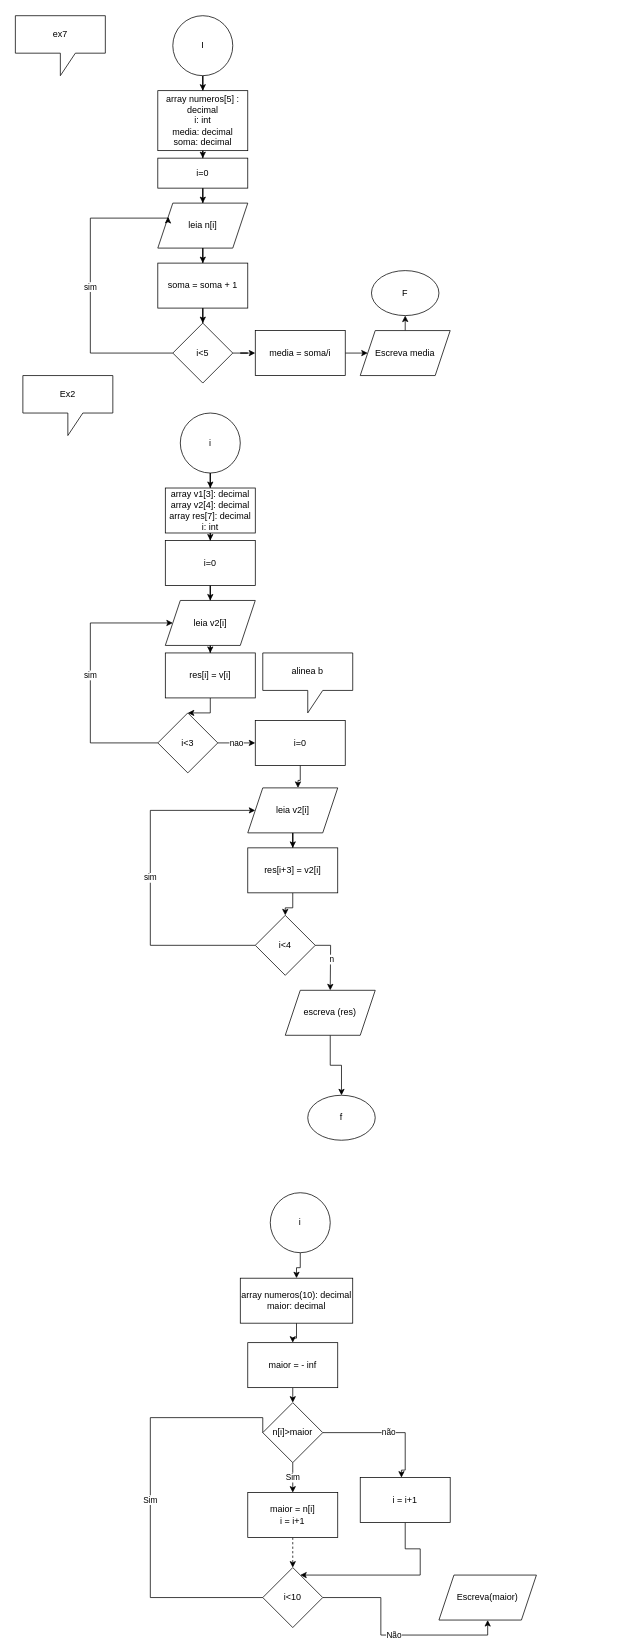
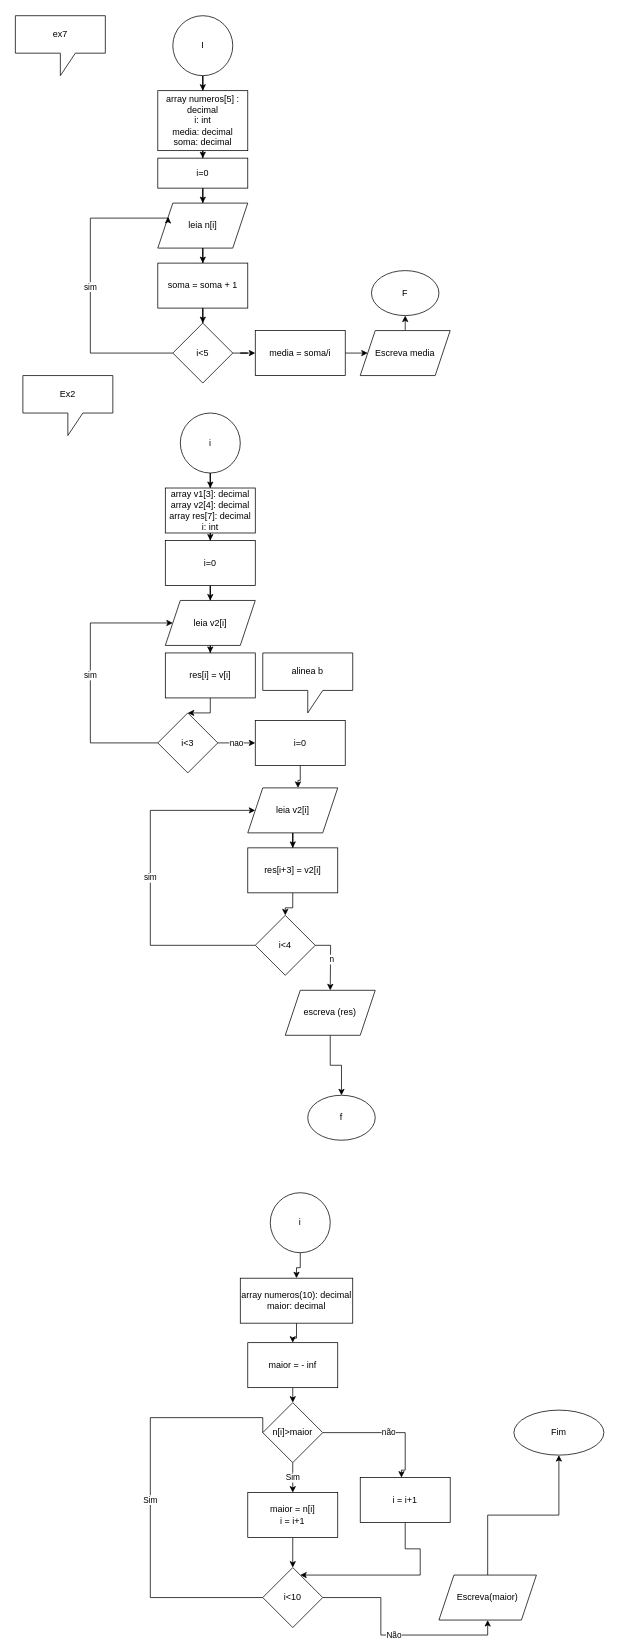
  <mxCell id="0" />
  <mxCell id="1" parent="0" />
  <mxCell id="2" value="" style="edgeStyle=orthogonalEdgeStyle;rounded=0;orthogonalLoop=1;jettySize=auto;html=1;" parent="1" source="3" target="6" edge="1"><mxGeometry relative="1" as="geometry" /></mxCell>
  <mxCell id="3" value="I" style="ellipse;whiteSpace=wrap;html=1;aspect=fixed;" parent="1" vertex="1"><mxGeometry x="230" y="20" width="80" height="80" as="geometry" /></mxCell>
  <mxCell id="4" value="ex7" style="shape=callout;whiteSpace=wrap;html=1;perimeter=calloutPerimeter;" parent="1" vertex="1"><mxGeometry x="20" y="20" width="120" height="80" as="geometry" /></mxCell>
  <mxCell id="5" value="" style="edgeStyle=orthogonalEdgeStyle;rounded=0;orthogonalLoop=1;jettySize=auto;html=1;" parent="1" source="6" target="8" edge="1"><mxGeometry relative="1" as="geometry" /></mxCell>
  <mxCell id="6" value="array numeros[5] : decimal&lt;br&gt;i: int&lt;br&gt;media: decimal&lt;br&gt;soma: decimal" style="whiteSpace=wrap;html=1;" parent="1" vertex="1"><mxGeometry x="210" y="120" width="120" height="80" as="geometry" /></mxCell>
  <mxCell id="7" value="" style="edgeStyle=orthogonalEdgeStyle;rounded=0;orthogonalLoop=1;jettySize=auto;html=1;" parent="1" source="8" target="10" edge="1"><mxGeometry relative="1" as="geometry" /></mxCell>
  <mxCell id="8" value="i=0" style="whiteSpace=wrap;html=1;" parent="1" vertex="1"><mxGeometry x="210" y="210" width="120" height="40" as="geometry" /></mxCell>
  <mxCell id="9" value="" style="edgeStyle=orthogonalEdgeStyle;rounded=0;orthogonalLoop=1;jettySize=auto;html=1;" parent="1" source="10" target="12" edge="1"><mxGeometry relative="1" as="geometry" /></mxCell>
  <mxCell id="10" value="leia n[i]" style="shape=parallelogram;perimeter=parallelogramPerimeter;whiteSpace=wrap;html=1;fixedSize=1;" parent="1" vertex="1"><mxGeometry x="210" y="270" width="120" height="60" as="geometry" /></mxCell>
  <mxCell id="11" value="" style="edgeStyle=orthogonalEdgeStyle;rounded=0;orthogonalLoop=1;jettySize=auto;html=1;" parent="1" source="12" target="15" edge="1"><mxGeometry relative="1" as="geometry" /></mxCell>
  <mxCell id="12" value="soma = soma + 1" style="whiteSpace=wrap;html=1;" parent="1" vertex="1"><mxGeometry x="210" y="350" width="120" height="60" as="geometry" /></mxCell>
  <mxCell id="13" value="sim" style="edgeStyle=orthogonalEdgeStyle;rounded=0;orthogonalLoop=1;jettySize=auto;html=1;entryX=0;entryY=0.25;entryDx=0;entryDy=0;" parent="1" source="15" target="10" edge="1"><mxGeometry relative="1" as="geometry"><mxPoint x="60" y="290" as="targetPoint" /><Array as="points"><mxPoint x="120" y="470" /><mxPoint x="120" y="290" /><mxPoint x="224" y="290" /></Array></mxGeometry></mxCell>
  <mxCell id="14" value="" style="edgeStyle=orthogonalEdgeStyle;rounded=0;orthogonalLoop=1;jettySize=auto;html=1;" parent="1" source="15" target="17" edge="1"><mxGeometry relative="1" as="geometry" /></mxCell>
  <mxCell id="15" value="i&amp;lt;5" style="rhombus;whiteSpace=wrap;html=1;" parent="1" vertex="1"><mxGeometry x="230" y="430" width="80" height="80" as="geometry" /></mxCell>
  <mxCell id="16" value="" style="edgeStyle=orthogonalEdgeStyle;rounded=0;orthogonalLoop=1;jettySize=auto;html=1;" parent="1" source="17" edge="1"><mxGeometry relative="1" as="geometry"><mxPoint x="490" y="470" as="targetPoint" /></mxGeometry></mxCell>
  <mxCell id="17" value="media = soma/i" style="whiteSpace=wrap;html=1;" parent="1" vertex="1"><mxGeometry x="340" y="440" width="120" height="60" as="geometry" /></mxCell>
  <mxCell id="18" value="" style="edgeStyle=orthogonalEdgeStyle;rounded=0;orthogonalLoop=1;jettySize=auto;html=1;" parent="1" source="19" edge="1"><mxGeometry relative="1" as="geometry"><mxPoint x="540" y="420" as="targetPoint" /></mxGeometry></mxCell>
  <mxCell id="19" value="Escreva media" style="shape=parallelogram;perimeter=parallelogramPerimeter;whiteSpace=wrap;html=1;fixedSize=1;" parent="1" vertex="1"><mxGeometry x="480" y="440" width="120" height="60" as="geometry" /></mxCell>
  <mxCell id="20" value="F" style="ellipse;whiteSpace=wrap;html=1;" parent="1" vertex="1"><mxGeometry x="495" y="360" width="90" height="60" as="geometry" /></mxCell>
  <mxCell id="21" value="Ex2" style="shape=callout;whiteSpace=wrap;html=1;perimeter=calloutPerimeter;" parent="1" vertex="1"><mxGeometry x="30" y="500" width="120" height="80" as="geometry" /></mxCell>
  <mxCell id="22" value="" style="edgeStyle=orthogonalEdgeStyle;rounded=0;orthogonalLoop=1;jettySize=auto;html=1;" parent="1" source="23" target="25" edge="1"><mxGeometry relative="1" as="geometry" /></mxCell>
  <mxCell id="23" value="i" style="ellipse;whiteSpace=wrap;html=1;aspect=fixed;" parent="1" vertex="1"><mxGeometry x="240" y="550" width="80" height="80" as="geometry" /></mxCell>
  <mxCell id="24" value="" style="edgeStyle=orthogonalEdgeStyle;rounded=0;orthogonalLoop=1;jettySize=auto;html=1;" parent="1" source="25" target="27" edge="1"><mxGeometry relative="1" as="geometry" /></mxCell>
  <mxCell id="25" value="array v1[3]: decimal&lt;br&gt;array v2[4]: decimal&lt;br&gt;array res[7]: decimal&lt;br&gt;i: int" style="whiteSpace=wrap;html=1;" parent="1" vertex="1"><mxGeometry x="220" y="650" width="120" height="60" as="geometry" /></mxCell>
  <mxCell id="26" value="" style="edgeStyle=orthogonalEdgeStyle;rounded=0;orthogonalLoop=1;jettySize=auto;html=1;" parent="1" source="27" target="29" edge="1"><mxGeometry relative="1" as="geometry" /></mxCell>
  <mxCell id="27" value="i=0" style="whiteSpace=wrap;html=1;" parent="1" vertex="1"><mxGeometry x="220" y="720" width="120" height="60" as="geometry" /></mxCell>
  <mxCell id="28" value="" style="edgeStyle=orthogonalEdgeStyle;rounded=0;orthogonalLoop=1;jettySize=auto;html=1;" parent="1" source="29" target="31" edge="1"><mxGeometry relative="1" as="geometry" /></mxCell>
  <mxCell id="29" value="leia v2[i]" style="shape=parallelogram;perimeter=parallelogramPerimeter;whiteSpace=wrap;html=1;fixedSize=1;" parent="1" vertex="1"><mxGeometry x="220" y="800" width="120" height="60" as="geometry" /></mxCell>
  <mxCell id="30" value="" style="edgeStyle=orthogonalEdgeStyle;rounded=0;orthogonalLoop=1;jettySize=auto;html=1;" parent="1" source="31" target="34" edge="1"><mxGeometry relative="1" as="geometry" /></mxCell>
  <mxCell id="31" value="res[i] = v[i]" style="whiteSpace=wrap;html=1;" parent="1" vertex="1"><mxGeometry x="220" y="870" width="120" height="60" as="geometry" /></mxCell>
  <mxCell id="32" value="sim" style="edgeStyle=orthogonalEdgeStyle;rounded=0;orthogonalLoop=1;jettySize=auto;html=1;entryX=0;entryY=0.5;entryDx=0;entryDy=0;" parent="1" source="34" target="29" edge="1"><mxGeometry relative="1" as="geometry"><mxPoint x="90" y="830" as="targetPoint" /><Array as="points"><mxPoint x="120" y="990" /><mxPoint x="120" y="830" /></Array></mxGeometry></mxCell>
  <mxCell id="33" value="nao" style="edgeStyle=orthogonalEdgeStyle;rounded=0;orthogonalLoop=1;jettySize=auto;html=1;" parent="1" source="34" target="36" edge="1"><mxGeometry relative="1" as="geometry" /></mxCell>
  <mxCell id="34" value="i&amp;lt;3" style="rhombus;whiteSpace=wrap;html=1;" parent="1" vertex="1"><mxGeometry x="210" y="950" width="80" height="80" as="geometry" /></mxCell>
  <mxCell id="35" value="" style="edgeStyle=orthogonalEdgeStyle;rounded=0;orthogonalLoop=1;jettySize=auto;html=1;entryX=0.558;entryY=0;entryDx=0;entryDy=0;entryPerimeter=0;" parent="1" source="36" target="39" edge="1"><mxGeometry relative="1" as="geometry"><mxPoint x="400" y="1050" as="targetPoint" /></mxGeometry></mxCell>
  <mxCell id="36" value="i=0" style="whiteSpace=wrap;html=1;" parent="1" vertex="1"><mxGeometry x="340" y="960" width="120" height="60" as="geometry" /></mxCell>
  <mxCell id="37" value="alinea b" style="shape=callout;whiteSpace=wrap;html=1;perimeter=calloutPerimeter;" parent="1" vertex="1"><mxGeometry x="350" y="870" width="120" height="80" as="geometry" /></mxCell>
  <mxCell id="38" value="" style="edgeStyle=orthogonalEdgeStyle;rounded=0;orthogonalLoop=1;jettySize=auto;html=1;" parent="1" source="39" target="41" edge="1"><mxGeometry relative="1" as="geometry" /></mxCell>
  <mxCell id="39" value="leia v2[i]" style="shape=parallelogram;perimeter=parallelogramPerimeter;whiteSpace=wrap;html=1;fixedSize=1;" parent="1" vertex="1"><mxGeometry x="330" y="1050" width="120" height="60" as="geometry" /></mxCell>
  <mxCell id="40" value="" style="edgeStyle=orthogonalEdgeStyle;rounded=0;orthogonalLoop=1;jettySize=auto;html=1;" parent="1" source="41" target="45" edge="1"><mxGeometry relative="1" as="geometry" /></mxCell>
  <mxCell id="41" value="res[i+3] = v2[i]" style="whiteSpace=wrap;html=1;" parent="1" vertex="1"><mxGeometry x="330" y="1130" width="120" height="60" as="geometry" /></mxCell>
  <mxCell id="42" value="sim" style="edgeStyle=orthogonalEdgeStyle;rounded=0;orthogonalLoop=1;jettySize=auto;html=1;exitX=0;exitY=0.5;exitDx=0;exitDy=0;" parent="1" source="45" target="39" edge="1"><mxGeometry relative="1" as="geometry"><mxPoint x="230" y="1080" as="targetPoint" /><Array as="points"><mxPoint x="200" y="1260" /><mxPoint x="200" y="1080" /></Array></mxGeometry></mxCell>
  <mxCell id="43" style="edgeStyle=orthogonalEdgeStyle;rounded=0;orthogonalLoop=1;jettySize=auto;html=1;" parent="1" source="45" edge="1"><mxGeometry relative="1" as="geometry"><mxPoint x="440" y="1320" as="targetPoint" /></mxGeometry></mxCell>
  <mxCell id="44" value="n" style="edgeLabel;html=1;align=center;verticalAlign=middle;resizable=0;points=[];" parent="43" vertex="1" connectable="0"><mxGeometry x="-0.025" y="1" relative="1" as="geometry"><mxPoint as="offset" /></mxGeometry></mxCell>
  <mxCell id="45" value="i&amp;lt;4" style="rhombus;whiteSpace=wrap;html=1;" parent="1" vertex="1"><mxGeometry x="340" y="1220" width="80" height="80" as="geometry" /></mxCell>
  <mxCell id="46" value="" style="edgeStyle=orthogonalEdgeStyle;rounded=0;orthogonalLoop=1;jettySize=auto;html=1;" parent="1" source="47" target="48" edge="1"><mxGeometry relative="1" as="geometry" /></mxCell>
  <mxCell id="47" value="escreva (res)" style="shape=parallelogram;perimeter=parallelogramPerimeter;whiteSpace=wrap;html=1;fixedSize=1;" parent="1" vertex="1"><mxGeometry x="380" y="1320" width="120" height="60" as="geometry" /></mxCell>
  <mxCell id="48" value="f" style="ellipse;whiteSpace=wrap;html=1;" parent="1" vertex="1"><mxGeometry x="410" y="1460" width="90" height="60" as="geometry" /></mxCell>
  <mxCell id="49" value="" style="edgeStyle=orthogonalEdgeStyle;rounded=0;orthogonalLoop=1;jettySize=auto;html=1;" parent="1" source="50" target="52" edge="1"><mxGeometry relative="1" as="geometry" /></mxCell>
  <mxCell id="50" value="i" style="ellipse;whiteSpace=wrap;html=1;aspect=fixed;" parent="1" vertex="1"><mxGeometry x="360" y="1590" width="80" height="80" as="geometry" /></mxCell>
  <mxCell id="51" value="" style="edgeStyle=orthogonalEdgeStyle;rounded=0;orthogonalLoop=1;jettySize=auto;html=1;" parent="1" source="52" target="54" edge="1"><mxGeometry relative="1" as="geometry" /></mxCell>
  <mxCell id="52" value="array numeros(10): decimal&lt;br&gt;maior: decimal" style="whiteSpace=wrap;html=1;" parent="1" vertex="1"><mxGeometry x="320" y="1704" width="150" height="60" as="geometry" /></mxCell>
  <mxCell id="53" value="" style="edgeStyle=orthogonalEdgeStyle;rounded=0;orthogonalLoop=1;jettySize=auto;html=1;" parent="1" source="54" edge="1"><mxGeometry relative="1" as="geometry"><mxPoint x="390" y="1870" as="targetPoint" /></mxGeometry></mxCell>
  <mxCell id="54" value="maior = - inf" style="whiteSpace=wrap;html=1;" parent="1" vertex="1"><mxGeometry x="330" y="1790" width="120" height="60" as="geometry" /></mxCell>
  <mxCell id="55" value="Sim" style="edgeStyle=orthogonalEdgeStyle;rounded=0;orthogonalLoop=1;jettySize=auto;html=1;" parent="1" source="57" edge="1"><mxGeometry relative="1" as="geometry"><mxPoint x="390" y="1990" as="targetPoint" /><Array as="points"><mxPoint x="390" y="1970" /><mxPoint x="390" y="1970" /></Array></mxGeometry></mxCell>
  <mxCell id="56" value="não" style="edgeStyle=orthogonalEdgeStyle;rounded=0;orthogonalLoop=1;jettySize=auto;html=1;exitX=1;exitY=0.5;exitDx=0;exitDy=0;" parent="1" source="57" edge="1" target="67"><mxGeometry relative="1" as="geometry"><mxPoint x="500" y="1960" as="targetPoint" /><Array as="points"><mxPoint x="540" y="1910" /><mxPoint x="540" y="1960" /><mxPoint x="535" y="1960" /></Array></mxGeometry></mxCell>
  <mxCell id="57" value="n[i]&amp;gt;maior" style="rhombus;whiteSpace=wrap;html=1;" parent="1" vertex="1"><mxGeometry x="350" y="1870" width="80" height="80" as="geometry" /></mxCell>
+ <mxCell id="58" value="" style="edgeStyle=orthogonalEdgeStyle;rounded=0;orthogonalLoop=1;jettySize=auto;html=1;" parent="1" source="59" target="60" edge="1"><mxGeometry relative="1" as="geometry" /></mxCell>
  <mxCell id="59" value="Escreva(maior)" style="shape=parallelogram;perimeter=parallelogramPerimeter;whiteSpace=wrap;html=1;fixedSize=1;" parent="1" vertex="1"><mxGeometry x="585" y="2100" width="130" height="60" as="geometry" /></mxCell>
- <mxCell id="61" value="" style="edgeStyle=orthogonalEdgeStyle;rounded=0;orthogonalLoop=1;jettySize=auto;html=1;dashed=1;" parent="1" source="62" target="65" edge="1"><mxGeometry relative="1" as="geometry" /></mxCell>
+ <mxCell id="60" value="Fim" style="ellipse;whiteSpace=wrap;html=1;" parent="1" vertex="1"><mxGeometry x="685" y="1880" width="120" height="60" as="geometry" /></mxCell>
+ <mxCell id="61" value="" style="edgeStyle=orthogonalEdgeStyle;rounded=0;orthogonalLoop=1;jettySize=auto;html=1;" parent="1" source="62" target="65" edge="1"><mxGeometry relative="1" as="geometry" /></mxCell>
  <mxCell id="62" value="maior = n[i]&lt;br&gt;i = i+1" style="rounded=0;whiteSpace=wrap;html=1;" parent="1" vertex="1"><mxGeometry x="330" y="1990" width="120" height="60" as="geometry" /></mxCell>
  <mxCell id="63" value="Sim" style="edgeStyle=orthogonalEdgeStyle;rounded=0;orthogonalLoop=1;jettySize=auto;html=1;entryX=0;entryY=0.5;entryDx=0;entryDy=0;endArrow=none;" parent="1" source="65" target="57" edge="1"><mxGeometry relative="1" as="geometry"><mxPoint x="230" y="1890" as="targetPoint" /><Array as="points"><mxPoint x="200" y="2130" /><mxPoint x="200" y="1890" /><mxPoint x="350" y="1890" /></Array></mxGeometry></mxCell>
  <mxCell id="64" value="Não" style="edgeStyle=orthogonalEdgeStyle;rounded=0;orthogonalLoop=1;jettySize=auto;html=1;entryX=0.5;entryY=1;entryDx=0;entryDy=0;" parent="1" source="65" target="59" edge="1"><mxGeometry relative="1" as="geometry" /></mxCell>
  <mxCell id="65" value="i&amp;lt;10" style="rhombus;whiteSpace=wrap;html=1;rounded=0;" parent="1" vertex="1"><mxGeometry x="350" y="2090" width="80" height="80" as="geometry" /></mxCell>
  <mxCell id="66" style="edgeStyle=orthogonalEdgeStyle;rounded=0;orthogonalLoop=1;jettySize=auto;html=1;" edge="1" parent="1" source="67" target="65"><mxGeometry relative="1" as="geometry"><mxPoint x="520" y="2100" as="targetPoint" /><Array as="points"><mxPoint x="540" y="2065" /><mxPoint x="560" y="2065" /><mxPoint x="560" y="2100" /></Array></mxGeometry></mxCell>
  <mxCell id="67" value="i = i+1" style="rounded=0;whiteSpace=wrap;html=1;" vertex="1" parent="1"><mxGeometry x="480" y="1970" width="120" height="60" as="geometry" /></mxCell>
